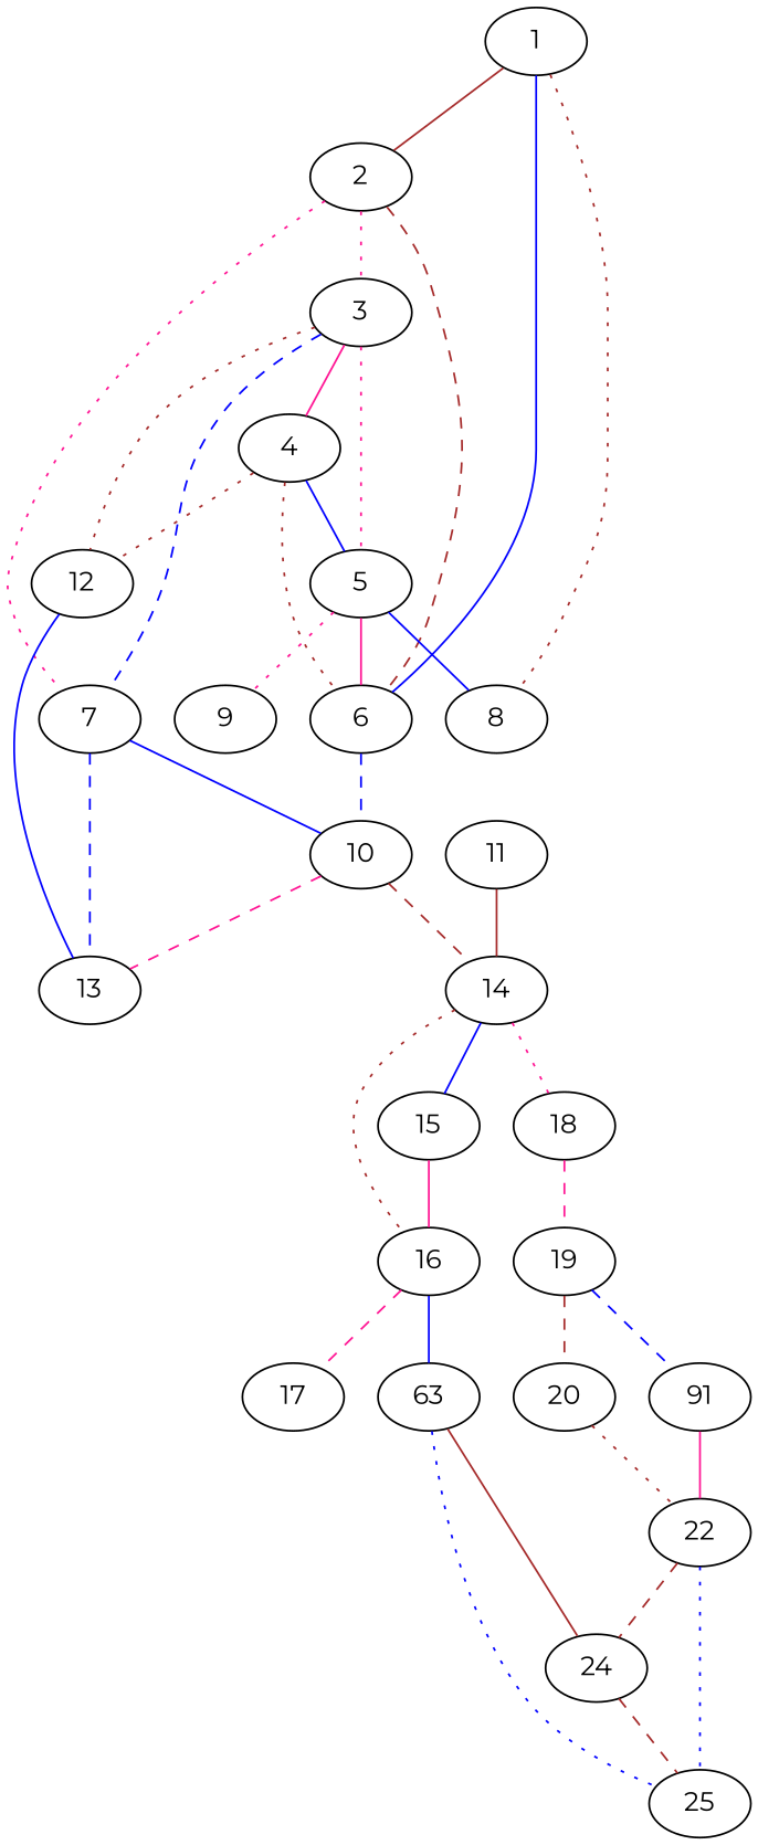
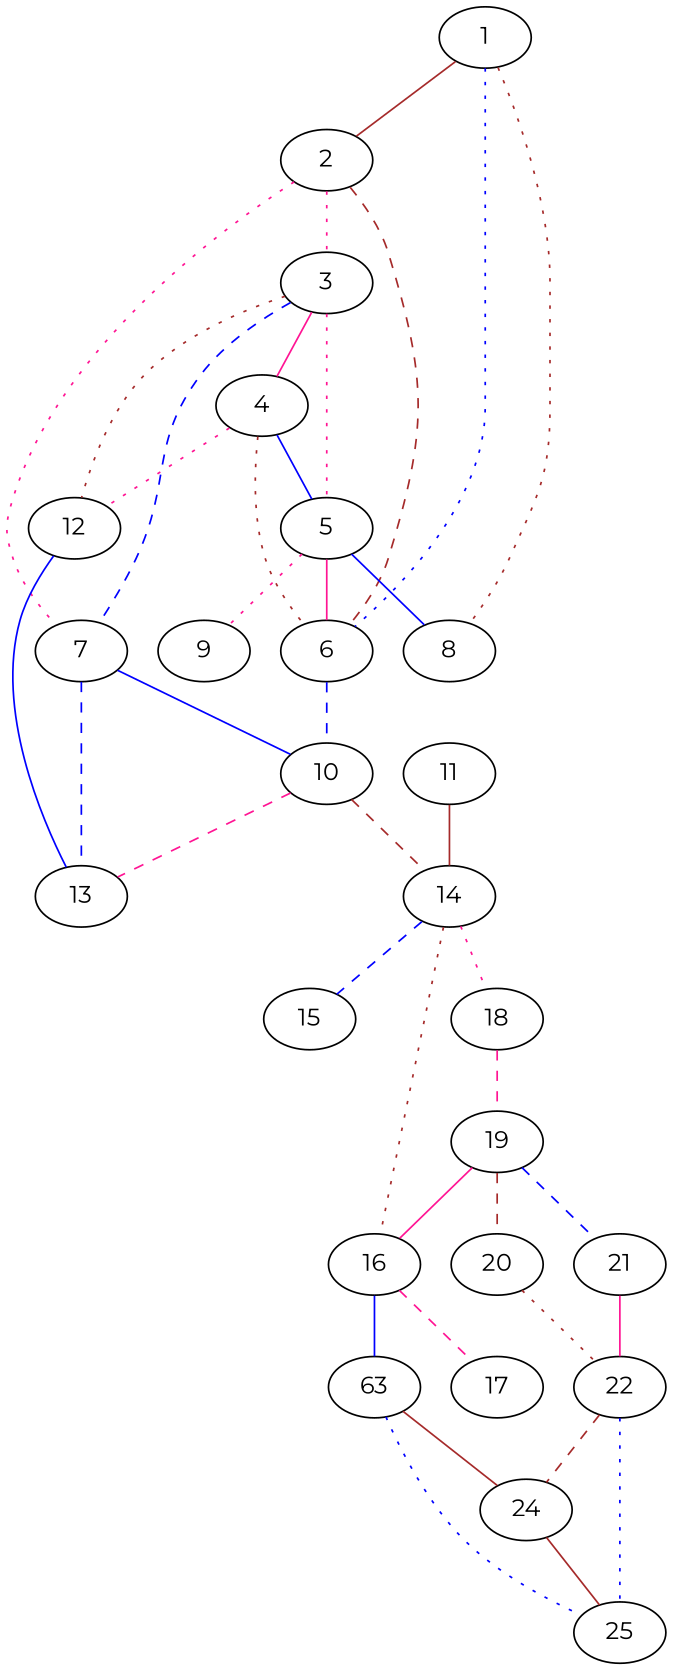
  graph {
    fontname=Montserrat
    node [fontname=Montserrat]
    edge [color=brown fontname=Montserrat style=dotted weight=1]
    1
    2
    6
    8
    3
    7
    10
    4
    5
    12
    13
    9
    14
    11
    15
    16
    18
    17
    n19 [label=63]
    19
    24
    25
    20
-   21 [label=91]
+   21
    22
    1 -- 2 [style=solid weight=7]
-   1 -- 6 [color=blue style=solid weight=6]
+   1 -- 6 [color=blue weight=6]
    1 -- 8 [weight=3]
    2 -- 6 [style=dashed weight=5]
    2 -- 3 [color=deeppink weight=13]
    2 -- 7 [color=deeppink weight=5]
    6 -- 10 [color=blue style=dashed weight=9]
    3 -- 7 [color=blue style=dashed weight=4]
    3 -- 4 [color=deeppink style=solid weight=3]
    3 -- 5 [color=deeppink weight=3]
    3 -- 12
    7 -- 10 [color=blue style=solid weight=6]
    7 -- 13 [color=blue style=dashed weight=5]
    10 -- 13 [color=deeppink style=dashed]
    10 -- 14 [style=dashed weight=2]
    4 -- 6 [weight=4]
    4 -- 5 [color=blue style=solid weight=2]
-   4 -- 12
+   4 -- 12 [color=deeppink]
    5 -- 6 [color=deeppink style=solid weight=10]
    5 -- 8 [color=blue style=solid weight=4]
    5 -- 9 [color=deeppink weight=2]
    12 -- 13 [color=blue style=solid]
-   14 -- 15 [color=blue style=solid]
+   14 -- 15 [color=blue style=dashed]
    14 -- 16
    14 -- 18 [color=deeppink weight=2]
    11 -- 14 [style=solid weight=3]
-   15 -- 16 [color=deeppink style=solid]
+   19 -- 16 [color=deeppink style=solid]
    16 -- 17 [color=deeppink style=dashed weight=3]
    16 -- n19 [color=blue style=solid weight=17]
    18 -- 19 [color=deeppink style=dashed weight=2]
    n19 -- 24 [style=solid]
    n19 -- 25 [color=blue]
    19 -- 20 [style=dashed weight=4]
    19 -- 21 [color=blue style=dashed weight=2]
-   24 -- 25 [style=dashed weight=3]
+   24 -- 25 [style=solid weight=3]
    20 -- 22
    21 -- 22 [color=deeppink style=solid weight=20]
    22 -- 24 [style=dashed weight=2]
    22 -- 25 [color=blue weight=6]
  }
